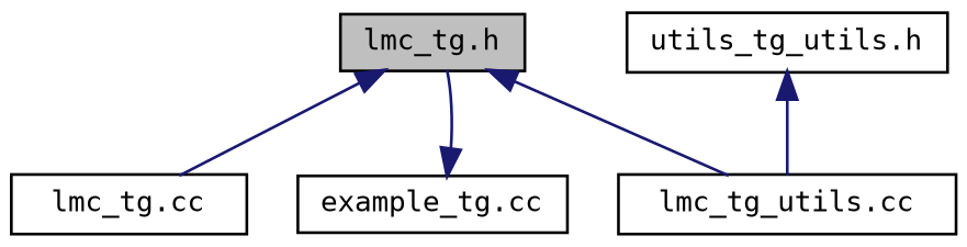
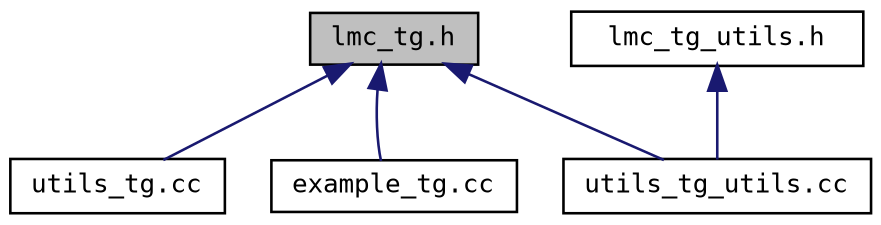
  digraph {
    fontname="DejaVu Sans Mono"
    node [color=black fillcolor=white fontname="DejaVu Sans Mono" fontsize=10 shape=record style=filled]
    edge [color=midnightblue dir=back fontname="DejaVu Sans Mono" fontsize=10 labelfontname=Helvetica labelfontsize=10 style=solid]
    n1 [fillcolor=grey75 fontcolor=black height=0.2 label="lmc_tg.h" width=0.4]
-   n2 [height=0.2 label="lmc_tg.cc" width=0.4]
+   n2 [height=0.2 label="utils_tg.cc" width=0.4]
    n3 [height=0.2 label="example_tg.cc" width=0.4]
-   n4 [height=0.2 label="lmc_tg_utils.cc" width=0.4]
-   n5 [height=0.2 label="utils_tg_utils.h" width=0.4]
+   n4 [height=0.2 label="utils_tg_utils.cc" width=0.4]
+   n5 [height=0.2 label="lmc_tg_utils.h" width=0.4]
    n1 -> n2
-   n3 -> n1
+   n1 -> n3
    n1 -> n4
    n5 -> n4
  }
